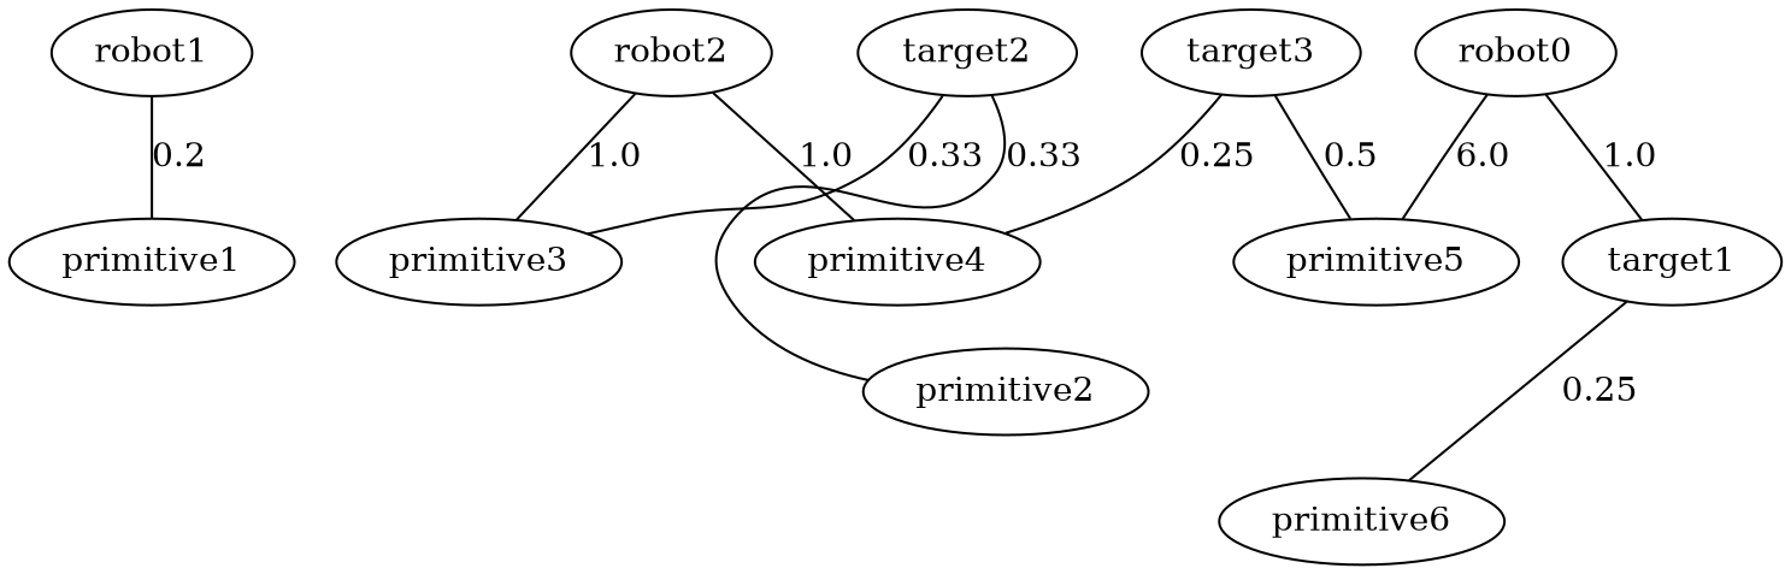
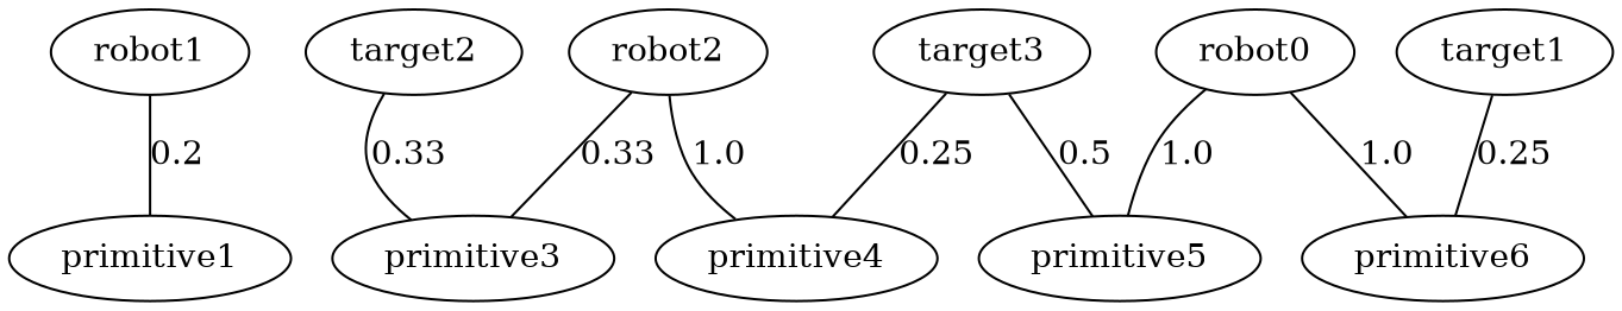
  strict graph {
    edge [weight=1.0]
    robot1
    primitive1
    robot2
    primitive3
    primitive4
    n6 [label=robot0]
    primitive5
    primitive6
    target1
    target2
-   primitive2
    target3
    robot1 -- primitive1 [label=0.2]
-   robot2 -- primitive3 [label=1.0]
+   robot2 -- primitive3 [label=0.33]
    robot2 -- primitive4 [label=1.0]
-   n6 -- primitive5 [label=6.0]
-   n6 -- target1 [label=1.0]
+   n6 -- primitive5 [label=1.0]
+   n6 -- primitive6 [label=1.0]
    target1 -- primitive6 [label=0.25 weight=0.25]
    target2 -- primitive3 [label=0.33 weight=0.333333343267]
-   target2 -- primitive2 [label=0.33 weight=0.333333343267]
    target3 -- primitive4 [label=0.25 weight=0.25]
    target3 -- primitive5 [label=0.5 weight=0.5]
  }
